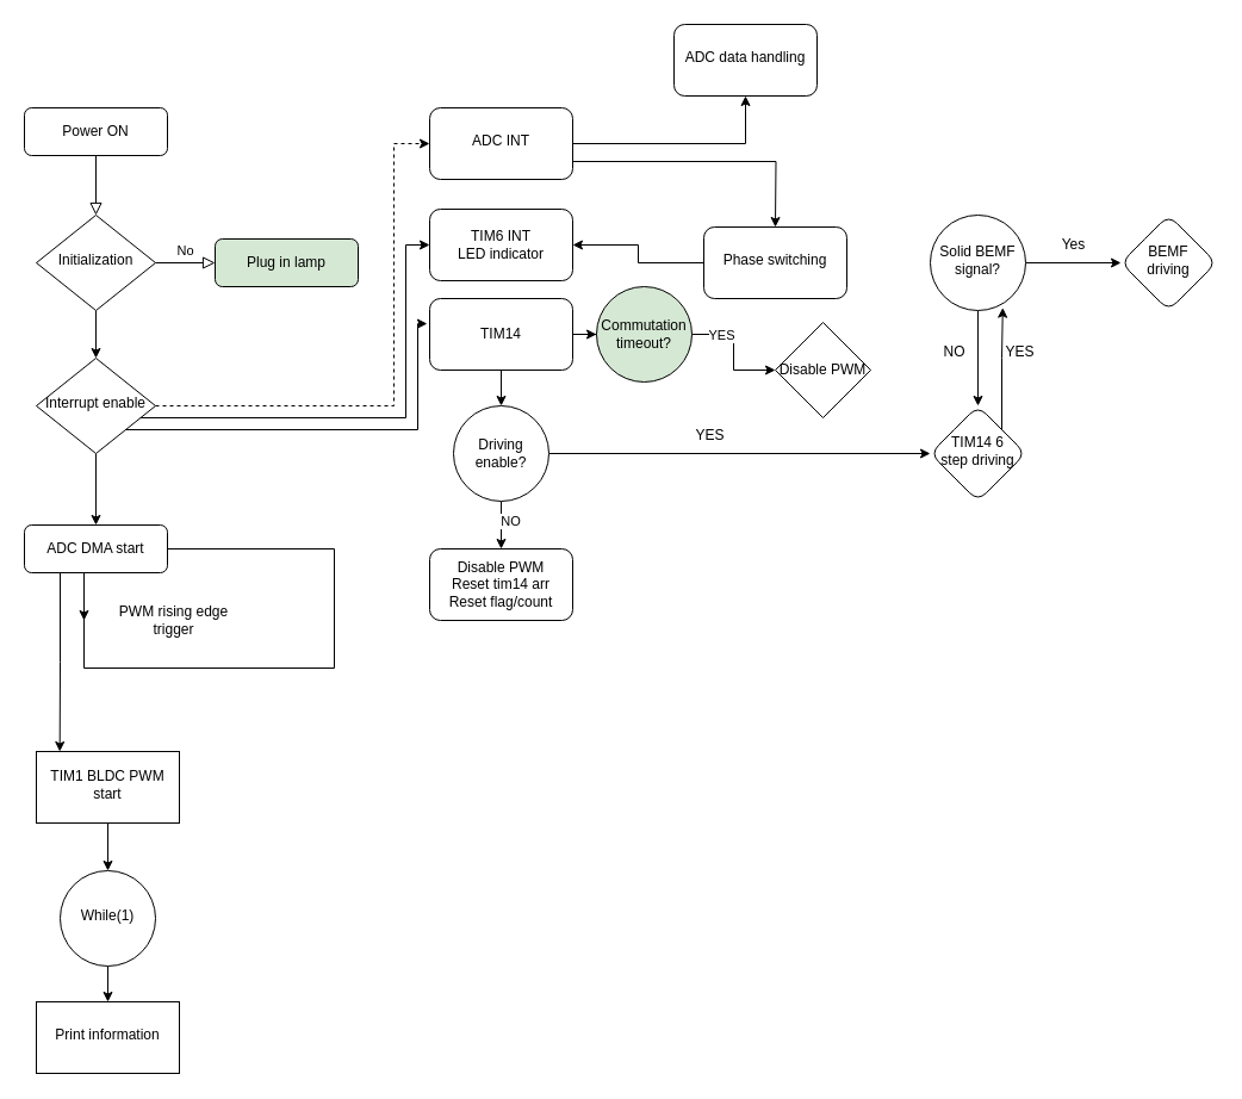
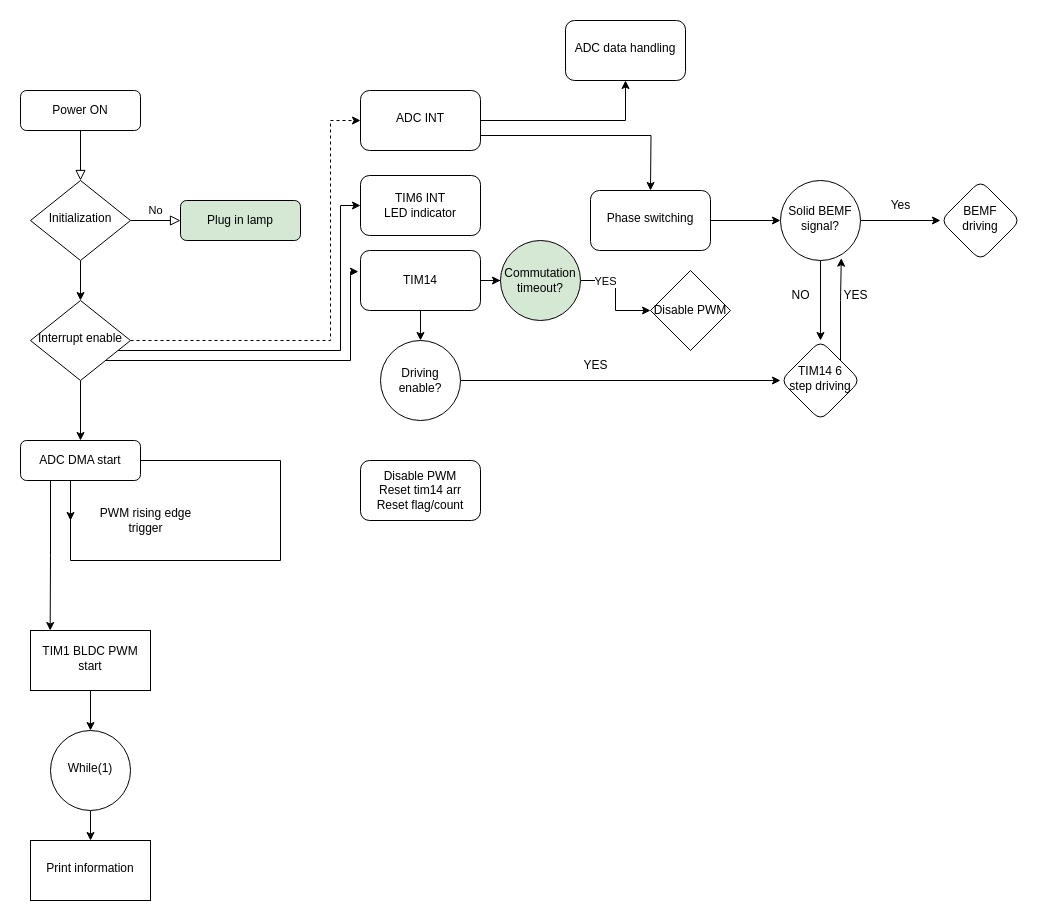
  <mxCell id="0" />
  <mxCell id="1" parent="0" />
  <mxCell id="2" value="" style="rounded=0;html=1;jettySize=auto;orthogonalLoop=1;fontSize=11;endArrow=block;endFill=0;endSize=8;strokeWidth=1;shadow=0;labelBackgroundColor=none;edgeStyle=orthogonalEdgeStyle;" parent="1" source="3" target="6" edge="1"><mxGeometry relative="1" as="geometry" /></mxCell>
  <mxCell id="3" value="Power ON" style="rounded=1;whiteSpace=wrap;html=1;fontSize=12;glass=0;strokeWidth=1;shadow=0;" parent="1" vertex="1"><mxGeometry x="20" y="90" width="120" height="40" as="geometry" /></mxCell>
  <mxCell id="4" value="No" style="edgeStyle=orthogonalEdgeStyle;rounded=0;html=1;jettySize=auto;orthogonalLoop=1;fontSize=11;endArrow=block;endFill=0;endSize=8;strokeWidth=1;shadow=0;labelBackgroundColor=none;" parent="1" source="6" target="7" edge="1"><mxGeometry y="10" relative="1" as="geometry"><mxPoint as="offset" /></mxGeometry></mxCell>
  <mxCell id="5" style="edgeStyle=orthogonalEdgeStyle;rounded=0;orthogonalLoop=1;jettySize=auto;html=1;exitX=0.5;exitY=1;exitDx=0;exitDy=0;" edge="1" parent="1" source="6" target="12"><mxGeometry relative="1" as="geometry" /></mxCell>
  <mxCell id="6" value="Initialization" style="rhombus;whiteSpace=wrap;html=1;shadow=0;fontFamily=Helvetica;fontSize=12;align=center;strokeWidth=1;spacing=6;spacingTop=-4;" parent="1" vertex="1"><mxGeometry x="30" y="180" width="100" height="80" as="geometry" /></mxCell>
  <mxCell id="7" value="Plug in lamp" style="rounded=1;whiteSpace=wrap;html=1;fontSize=12;glass=0;strokeWidth=1;shadow=0;fillColor=#d5e8d4;" parent="1" vertex="1"><mxGeometry x="180" y="200" width="120" height="40" as="geometry" /></mxCell>
  <mxCell id="8" style="edgeStyle=orthogonalEdgeStyle;rounded=0;orthogonalLoop=1;jettySize=auto;html=1;entryX=0.5;entryY=0;entryDx=0;entryDy=0;" edge="1" parent="1" source="12" target="15"><mxGeometry relative="1" as="geometry" /></mxCell>
  <mxCell id="9" value="" style="edgeStyle=orthogonalEdgeStyle;rounded=0;orthogonalLoop=1;jettySize=auto;html=1;dashed=1;" edge="1" parent="1" source="12" target="21"><mxGeometry relative="1" as="geometry"><Array as="points"><mxPoint x="330" y="340" /><mxPoint x="330" y="120" /></Array></mxGeometry></mxCell>
  <mxCell id="10" style="edgeStyle=orthogonalEdgeStyle;rounded=0;orthogonalLoop=1;jettySize=auto;html=1;exitX=1;exitY=1;exitDx=0;exitDy=0;" edge="1" parent="1" source="12" target="36"><mxGeometry relative="1" as="geometry"><mxPoint x="420" y="175" as="targetPoint" /><Array as="points"><mxPoint x="105" y="350" /><mxPoint x="340" y="350" /><mxPoint x="340" y="205" /></Array></mxGeometry></mxCell>
  <mxCell id="11" style="edgeStyle=orthogonalEdgeStyle;rounded=0;orthogonalLoop=1;jettySize=auto;html=1;exitX=1;exitY=1;exitDx=0;exitDy=0;entryX=-0.017;entryY=0.352;entryDx=0;entryDy=0;entryPerimeter=0;" edge="1" parent="1" source="12" target="39"><mxGeometry relative="1" as="geometry"><mxPoint x="350" y="270" as="targetPoint" /><Array as="points"><mxPoint x="350" y="360" /><mxPoint x="350" y="271" /></Array></mxGeometry></mxCell>
  <mxCell id="12" value="Interrupt enable" style="rhombus;whiteSpace=wrap;html=1;shadow=0;fontFamily=Helvetica;fontSize=12;align=center;strokeWidth=1;spacing=6;spacingTop=-4;" parent="1" vertex="1"><mxGeometry x="30" y="300" width="100" height="80" as="geometry" /></mxCell>
  <mxCell id="13" style="edgeStyle=orthogonalEdgeStyle;rounded=0;orthogonalLoop=1;jettySize=auto;html=1;endArrow=classic;endFill=1;" edge="1" parent="1" source="15"><mxGeometry relative="1" as="geometry"><mxPoint x="70" y="520" as="targetPoint" /><Array as="points"><mxPoint x="280" y="460" /><mxPoint x="280" y="560" /><mxPoint x="70" y="560" /><mxPoint x="70" y="477" /></Array></mxGeometry></mxCell>
  <mxCell id="14" style="edgeStyle=orthogonalEdgeStyle;rounded=0;orthogonalLoop=1;jettySize=auto;html=1;exitX=0.25;exitY=1;exitDx=0;exitDy=0;" edge="1" parent="1" source="15"><mxGeometry relative="1" as="geometry"><mxPoint x="49.667" y="630" as="targetPoint" /></mxGeometry></mxCell>
  <mxCell id="15" value="ADC DMA start" style="rounded=1;whiteSpace=wrap;html=1;fontSize=12;glass=0;strokeWidth=1;shadow=0;" parent="1" vertex="1"><mxGeometry x="20" y="440" width="120" height="40" as="geometry" /></mxCell>
  <mxCell id="16" value="PWM rising edge&lt;br&gt;trigger" style="text;html=1;align=center;verticalAlign=middle;resizable=0;points=[];autosize=1;strokeColor=none;fillColor=none;" vertex="1" parent="1"><mxGeometry x="90" y="500" width="110" height="40" as="geometry" /></mxCell>
  <mxCell id="17" value="" style="edgeStyle=orthogonalEdgeStyle;rounded=0;orthogonalLoop=1;jettySize=auto;html=1;" edge="1" parent="1" source="18" target="34"><mxGeometry relative="1" as="geometry" /></mxCell>
  <mxCell id="18" value="TIM1 BLDC PWM start" style="whiteSpace=wrap;html=1;shadow=0;strokeWidth=1;spacing=6;spacingTop=-4;" vertex="1" parent="1"><mxGeometry x="30" y="630" width="120" height="60" as="geometry" /></mxCell>
  <mxCell id="19" value="" style="edgeStyle=orthogonalEdgeStyle;rounded=0;orthogonalLoop=1;jettySize=auto;html=1;" edge="1" parent="1" source="21" target="22"><mxGeometry relative="1" as="geometry" /></mxCell>
  <mxCell id="20" style="edgeStyle=orthogonalEdgeStyle;rounded=0;orthogonalLoop=1;jettySize=auto;html=1;exitX=1;exitY=0.75;exitDx=0;exitDy=0;" edge="1" parent="1" source="21"><mxGeometry relative="1" as="geometry"><mxPoint x="650" y="190" as="targetPoint" /></mxGeometry></mxCell>
  <mxCell id="21" value="ADC INT" style="rounded=1;whiteSpace=wrap;html=1;shadow=0;strokeWidth=1;spacing=6;spacingTop=-4;" vertex="1" parent="1"><mxGeometry x="360" y="90" width="120" height="60" as="geometry" /></mxCell>
  <mxCell id="22" value="ADC data handling" style="whiteSpace=wrap;html=1;rounded=1;shadow=0;strokeWidth=1;spacing=6;spacingTop=-4;" vertex="1" parent="1"><mxGeometry x="565" y="20" width="120" height="60" as="geometry" /></mxCell>
- <mxCell id="23" value="" style="edgeStyle=orthogonalEdgeStyle;rounded=0;orthogonalLoop=1;jettySize=auto;html=1;" edge="1" parent="1" source="24" target="36"><mxGeometry relative="1" as="geometry" /></mxCell>
+ <mxCell id="23" value="" style="edgeStyle=orthogonalEdgeStyle;rounded=0;orthogonalLoop=1;jettySize=auto;html=1;" edge="1" parent="1" source="24" target="27"><mxGeometry relative="1" as="geometry" /></mxCell>
  <mxCell id="24" value="Phase switching" style="whiteSpace=wrap;html=1;rounded=1;shadow=0;strokeWidth=1;spacing=6;spacingTop=-4;" vertex="1" parent="1"><mxGeometry x="590" y="190" width="120" height="60" as="geometry" /></mxCell>
  <mxCell id="25" value="" style="edgeStyle=orthogonalEdgeStyle;rounded=0;orthogonalLoop=1;jettySize=auto;html=1;" edge="1" parent="1" source="27" target="28"><mxGeometry relative="1" as="geometry" /></mxCell>
  <mxCell id="26" value="" style="edgeStyle=orthogonalEdgeStyle;rounded=0;orthogonalLoop=1;jettySize=auto;html=1;" edge="1" parent="1" source="27" target="31"><mxGeometry relative="1" as="geometry" /></mxCell>
  <mxCell id="27" value="Solid BEMF signal?" style="ellipse;whiteSpace=wrap;html=1;rounded=1;shadow=0;strokeWidth=1;spacing=6;spacingTop=-4;" vertex="1" parent="1"><mxGeometry x="780" y="180" width="80" height="80" as="geometry" /></mxCell>
  <mxCell id="28" value="BEMF driving" style="rhombus;whiteSpace=wrap;html=1;rounded=1;shadow=0;strokeWidth=1;spacing=6;spacingTop=-4;" vertex="1" parent="1"><mxGeometry x="940" y="180" width="80" height="80" as="geometry" /></mxCell>
  <mxCell id="29" value="Yes" style="text;html=1;align=center;verticalAlign=middle;resizable=0;points=[];autosize=1;strokeColor=none;fillColor=none;" vertex="1" parent="1"><mxGeometry x="880" y="190" width="40" height="30" as="geometry" /></mxCell>
  <mxCell id="30" style="edgeStyle=orthogonalEdgeStyle;rounded=0;orthogonalLoop=1;jettySize=auto;html=1;exitX=1;exitY=0;exitDx=0;exitDy=0;entryX=0.76;entryY=0.971;entryDx=0;entryDy=0;entryPerimeter=0;" edge="1" parent="1" source="31" target="27"><mxGeometry relative="1" as="geometry" /></mxCell>
  <mxCell id="31" value="TIM14 6 step driving" style="rhombus;whiteSpace=wrap;html=1;rounded=1;shadow=0;strokeWidth=1;spacing=6;spacingTop=-4;" vertex="1" parent="1"><mxGeometry x="780" y="340" width="80" height="80" as="geometry" /></mxCell>
  <mxCell id="32" value="NO" style="text;html=1;align=center;verticalAlign=middle;resizable=0;points=[];autosize=1;strokeColor=none;fillColor=none;" vertex="1" parent="1"><mxGeometry x="780" y="280" width="40" height="30" as="geometry" /></mxCell>
  <mxCell id="33" value="" style="edgeStyle=orthogonalEdgeStyle;rounded=0;orthogonalLoop=1;jettySize=auto;html=1;" edge="1" parent="1" source="34" target="35"><mxGeometry relative="1" as="geometry" /></mxCell>
  <mxCell id="34" value="While(1)" style="ellipse;whiteSpace=wrap;html=1;shadow=0;strokeWidth=1;spacing=6;spacingTop=-4;" vertex="1" parent="1"><mxGeometry x="50" y="730" width="80" height="80" as="geometry" /></mxCell>
  <mxCell id="35" value="Print information" style="whiteSpace=wrap;html=1;shadow=0;strokeWidth=1;spacing=6;spacingTop=-4;" vertex="1" parent="1"><mxGeometry x="30" y="840" width="120" height="60" as="geometry" /></mxCell>
  <mxCell id="36" value="TIM6 INT&lt;br&gt;LED indicator" style="rounded=1;whiteSpace=wrap;html=1;" vertex="1" parent="1"><mxGeometry x="360" y="175" width="120" height="60" as="geometry" /></mxCell>
  <mxCell id="37" value="" style="edgeStyle=orthogonalEdgeStyle;rounded=0;orthogonalLoop=1;jettySize=auto;html=1;" edge="1" parent="1" source="39" target="43"><mxGeometry relative="1" as="geometry" /></mxCell>
  <mxCell id="38" value="" style="edgeStyle=orthogonalEdgeStyle;rounded=0;orthogonalLoop=1;jettySize=auto;html=1;" edge="1" parent="1" source="39" target="48"><mxGeometry relative="1" as="geometry" /></mxCell>
  <mxCell id="39" value="TIM14" style="rounded=1;whiteSpace=wrap;html=1;" vertex="1" parent="1"><mxGeometry x="360" y="250" width="120" height="60" as="geometry" /></mxCell>
  <mxCell id="40" style="edgeStyle=orthogonalEdgeStyle;rounded=0;orthogonalLoop=1;jettySize=auto;html=1;entryX=0;entryY=0.5;entryDx=0;entryDy=0;" edge="1" parent="1" source="43" target="31"><mxGeometry relative="1" as="geometry" /></mxCell>
- <mxCell id="41" value="" style="edgeStyle=orthogonalEdgeStyle;rounded=0;orthogonalLoop=1;jettySize=auto;html=1;" edge="1" parent="1" source="43" target="45"><mxGeometry relative="1" as="geometry" /></mxCell>
- <mxCell id="42" value="NO" style="edgeLabel;html=1;align=center;verticalAlign=middle;resizable=0;points=[];" vertex="1" connectable="0" parent="41"><mxGeometry x="-0.19" y="7" relative="1" as="geometry"><mxPoint as="offset" /></mxGeometry></mxCell>
  <mxCell id="43" value="Driving enable?" style="ellipse;whiteSpace=wrap;html=1;rounded=1;" vertex="1" parent="1"><mxGeometry x="380" y="340" width="80" height="80" as="geometry" /></mxCell>
  <mxCell id="44" value="YES" style="text;html=1;align=center;verticalAlign=middle;resizable=0;points=[];autosize=1;strokeColor=none;fillColor=none;" vertex="1" parent="1"><mxGeometry x="570" y="350" width="50" height="30" as="geometry" /></mxCell>
  <mxCell id="45" value="Disable PWM&lt;br&gt;Reset tim14 arr&lt;br&gt;Reset flag/count" style="whiteSpace=wrap;html=1;rounded=1;" vertex="1" parent="1"><mxGeometry x="360" y="460" width="120" height="60" as="geometry" /></mxCell>
  <mxCell id="46" style="edgeStyle=orthogonalEdgeStyle;rounded=0;orthogonalLoop=1;jettySize=auto;html=1;" edge="1" parent="1" source="48" target="49"><mxGeometry relative="1" as="geometry"><mxPoint x="610" y="280" as="targetPoint" /></mxGeometry></mxCell>
  <mxCell id="47" value="YES" style="edgeLabel;html=1;align=center;verticalAlign=middle;resizable=0;points=[];" vertex="1" connectable="0" parent="46"><mxGeometry x="-0.513" relative="1" as="geometry"><mxPoint as="offset" /></mxGeometry></mxCell>
  <mxCell id="48" value="Commutation timeout?" style="ellipse;whiteSpace=wrap;html=1;aspect=fixed;fillColor=#d5e8d4;" vertex="1" parent="1"><mxGeometry x="500" y="240" width="80" height="80" as="geometry" /></mxCell>
  <mxCell id="49" value="Disable PWM" style="rhombus;whiteSpace=wrap;html=1;" vertex="1" parent="1"><mxGeometry x="650" y="270" width="80" height="80" as="geometry" /></mxCell>
  <mxCell id="50" value="YES" style="text;html=1;align=center;verticalAlign=middle;resizable=0;points=[];autosize=1;strokeColor=none;fillColor=none;" vertex="1" parent="1"><mxGeometry x="830" y="280" width="50" height="30" as="geometry" /></mxCell>
